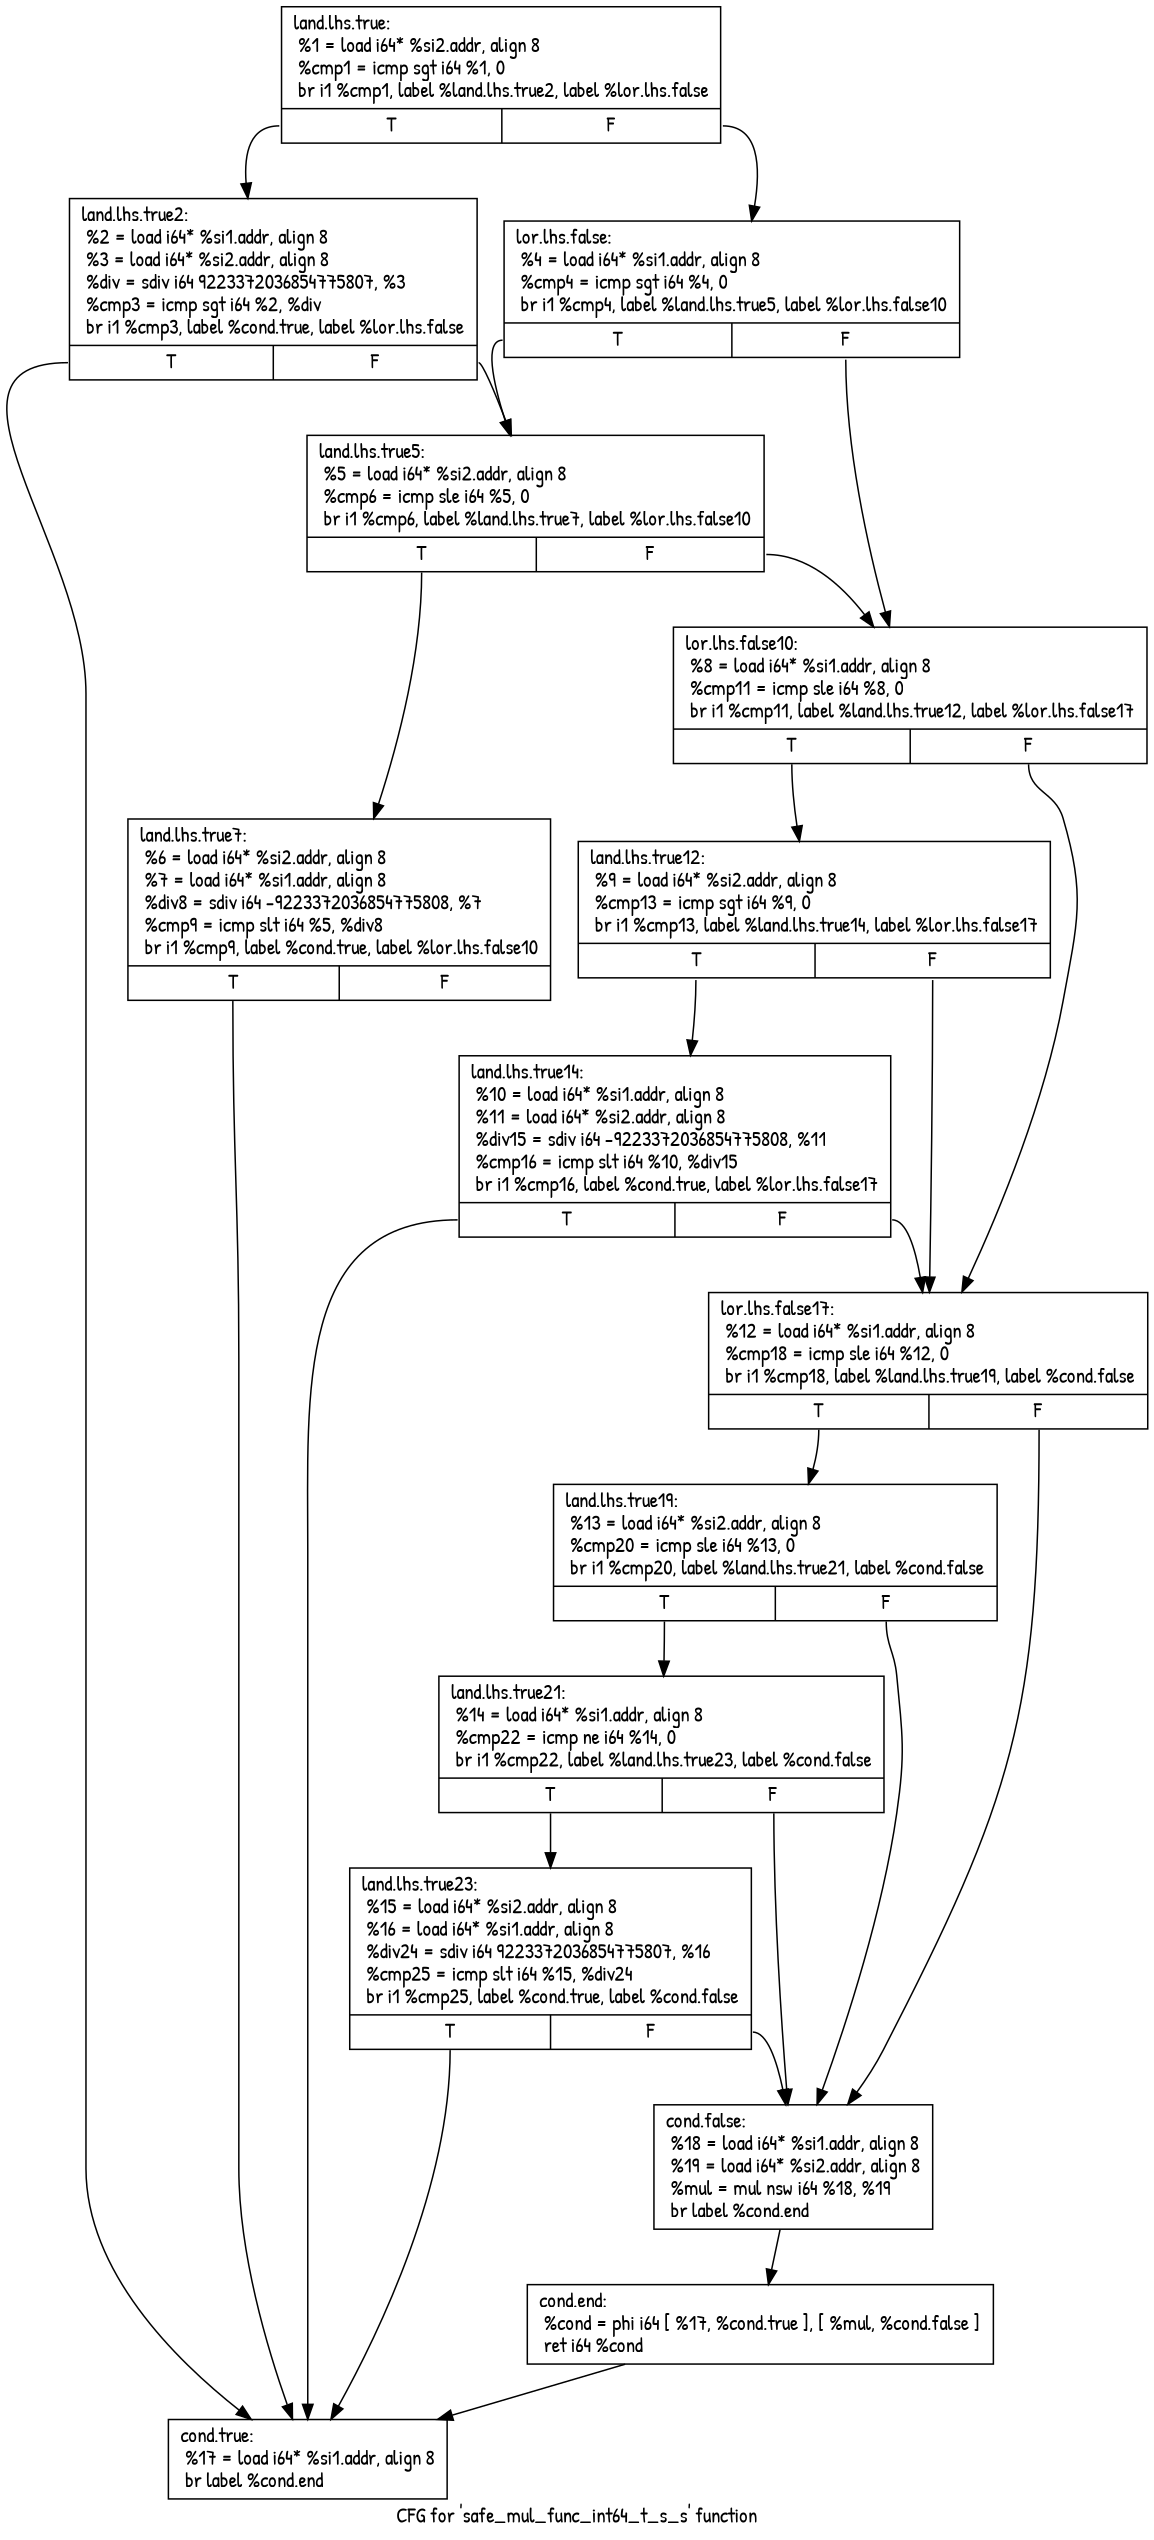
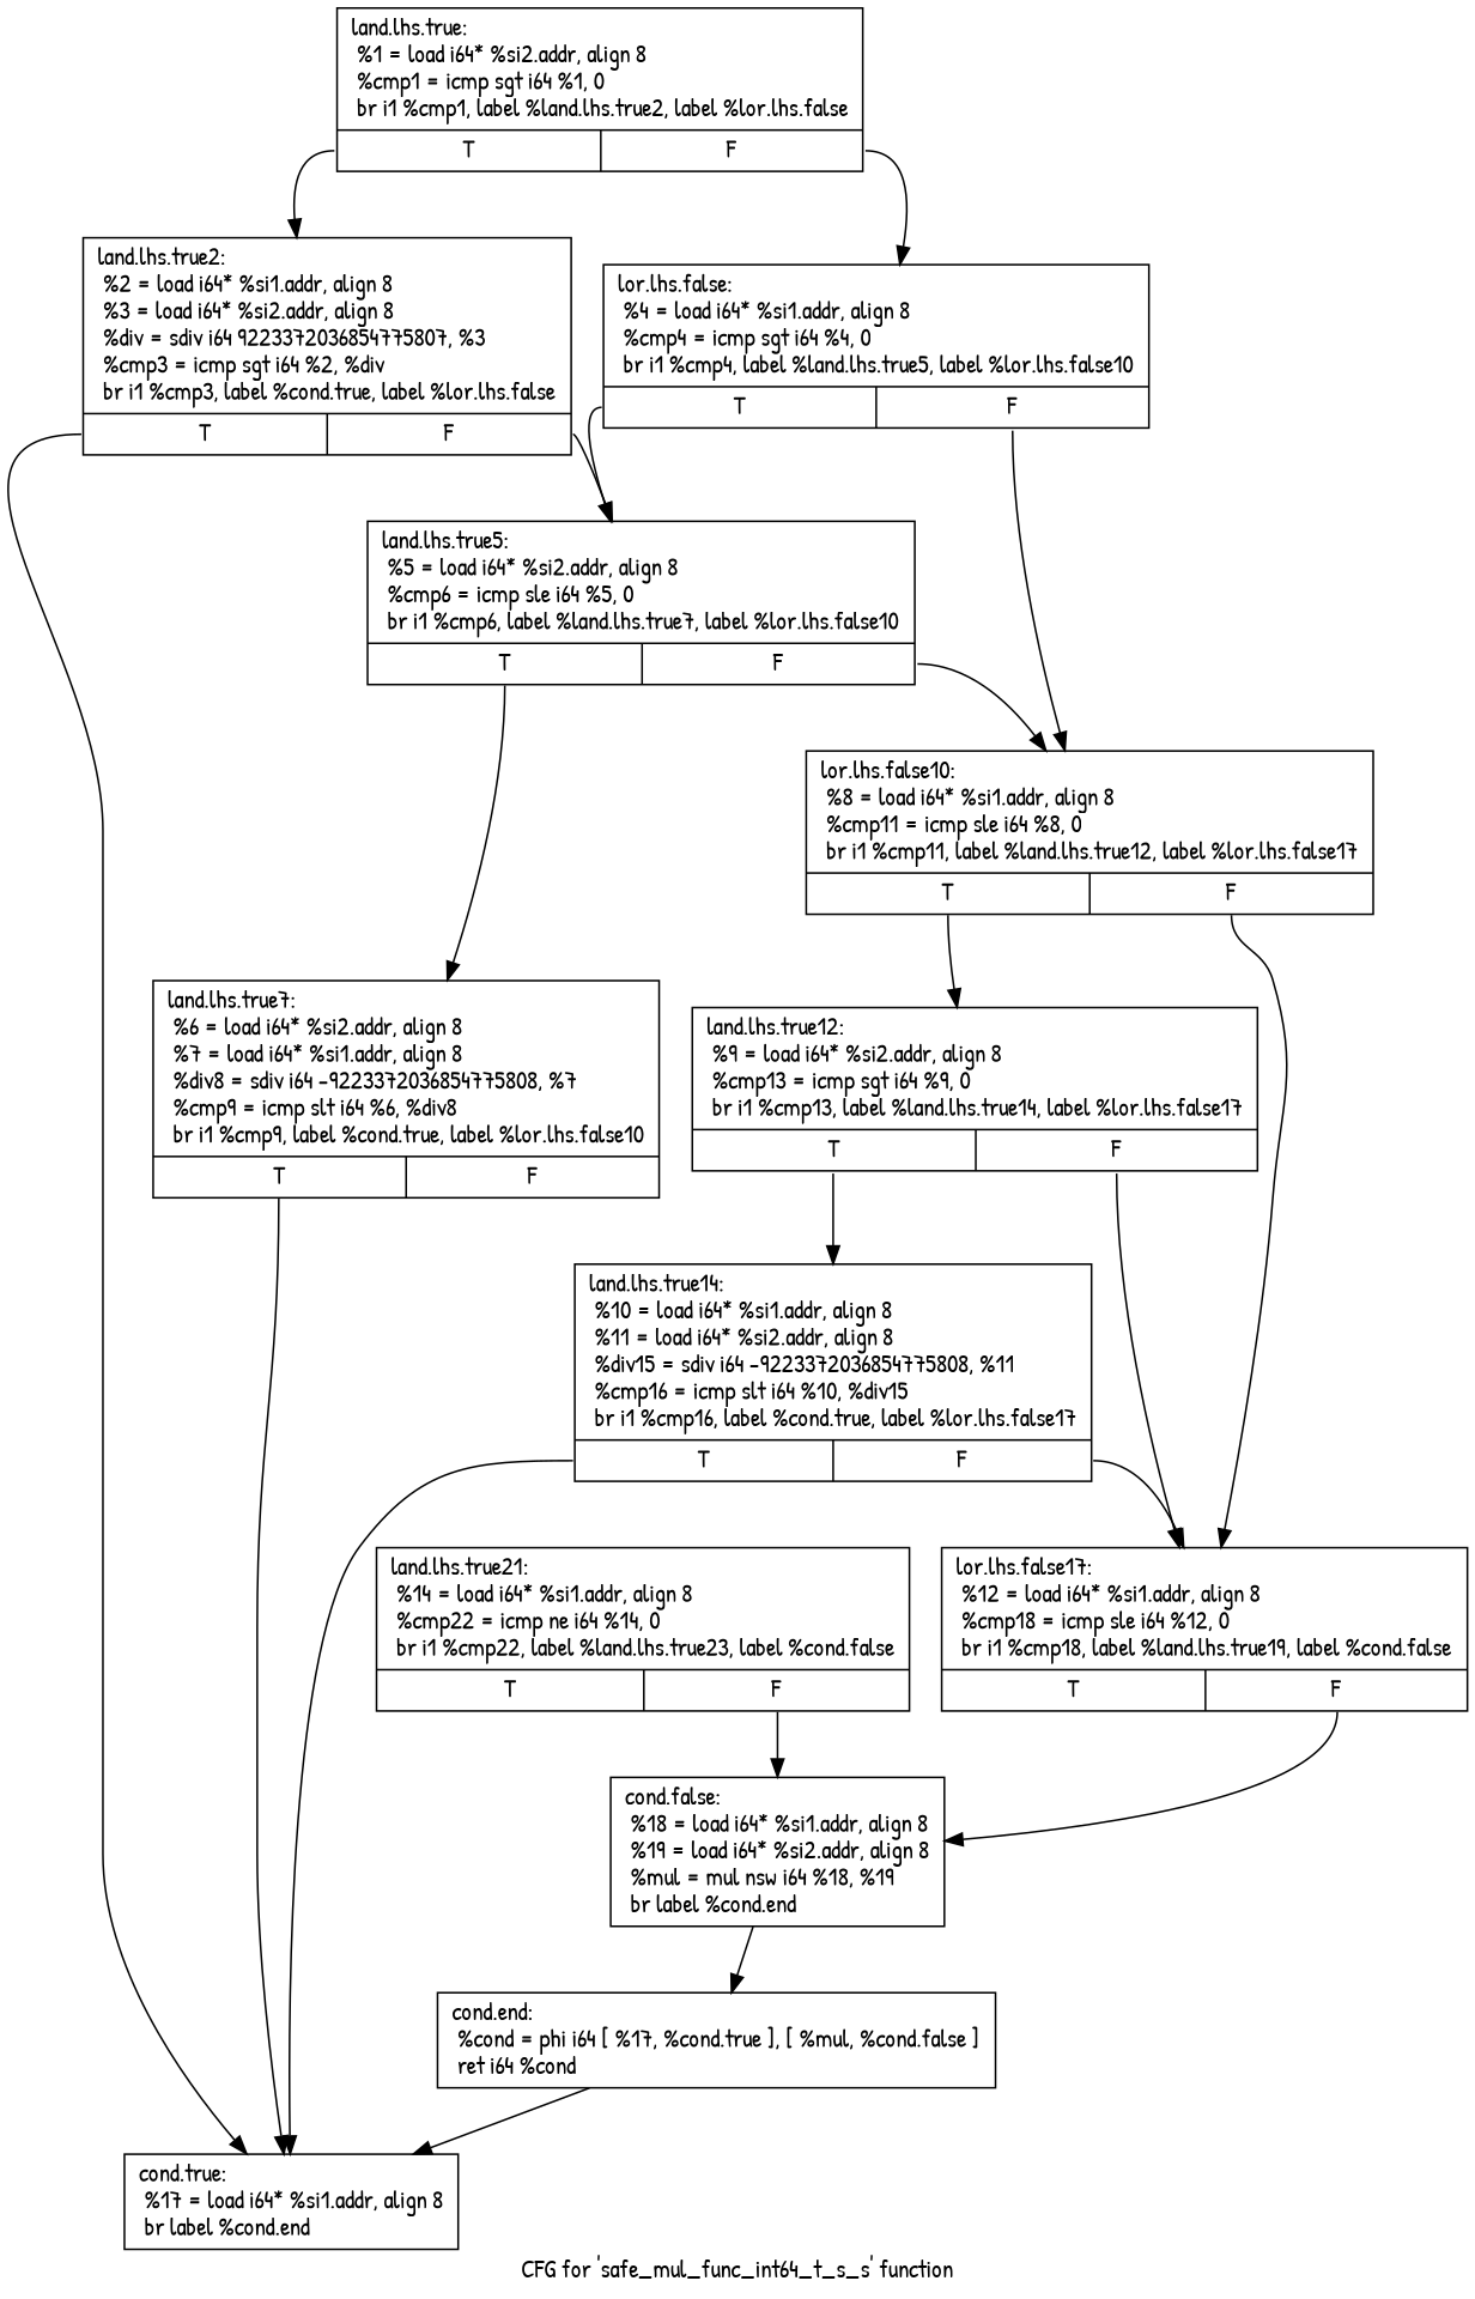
  digraph {
    fontname="Patrick Hand"
    label="CFG for 'safe_mul_func_int64_t_s_s' function"
    node [fontname="Patrick Hand" shape=record]
    edge [fontname="Patrick Hand" tailport=s0]
    n1 [label="{land.lhs.true:                                    \l  %1 = load i64* %si2.addr, align 8\l  %cmp1 = icmp sgt i64 %1, 0\l  br i1 %cmp1, label %land.lhs.true2, label %lor.lhs.false\l|{<s0>T|<s1>F}}"]
    n2 [label="{lor.lhs.false:                                    \l  %4 = load i64* %si1.addr, align 8\l  %cmp4 = icmp sgt i64 %4, 0\l  br i1 %cmp4, label %land.lhs.true5, label %lor.lhs.false10\l|{<s0>T|<s1>F}}"]
    n3 [label="{land.lhs.true2:                                   \l  %2 = load i64* %si1.addr, align 8\l  %3 = load i64* %si2.addr, align 8\l  %div = sdiv i64 9223372036854775807, %3\l  %cmp3 = icmp sgt i64 %2, %div\l  br i1 %cmp3, label %cond.true, label %lor.lhs.false\l|{<s0>T|<s1>F}}"]
    n4 [label="{land.lhs.true5:                                   \l  %5 = load i64* %si2.addr, align 8\l  %cmp6 = icmp sle i64 %5, 0\l  br i1 %cmp6, label %land.lhs.true7, label %lor.lhs.false10\l|{<s0>T|<s1>F}}"]
    n5 [label="{lor.lhs.false10:                                  \l  %8 = load i64* %si1.addr, align 8\l  %cmp11 = icmp sle i64 %8, 0\l  br i1 %cmp11, label %land.lhs.true12, label %lor.lhs.false17\l|{<s0>T|<s1>F}}"]
    n6 [label="{cond.true:                                        \l  %17 = load i64* %si1.addr, align 8\l  br label %cond.end\l}"]
-   n7 [label="{land.lhs.true7:                                   \l  %6 = load i64* %si2.addr, align 8\l  %7 = load i64* %si1.addr, align 8\l  %div8 = sdiv i64 -9223372036854775808, %7\l  %cmp9 = icmp slt i64 %5, %div8\l  br i1 %cmp9, label %cond.true, label %lor.lhs.false10\l|{<s0>T|<s1>F}}"]
+   n7 [label="{land.lhs.true7:                                   \l  %6 = load i64* %si2.addr, align 8\l  %7 = load i64* %si1.addr, align 8\l  %div8 = sdiv i64 -9223372036854775808, %7\l  %cmp9 = icmp slt i64 %6, %div8\l  br i1 %cmp9, label %cond.true, label %lor.lhs.false10\l|{<s0>T|<s1>F}}"]
    n8 [label="{land.lhs.true12:                                  \l  %9 = load i64* %si2.addr, align 8\l  %cmp13 = icmp sgt i64 %9, 0\l  br i1 %cmp13, label %land.lhs.true14, label %lor.lhs.false17\l|{<s0>T|<s1>F}}"]
    n9 [label="{lor.lhs.false17:                                  \l  %12 = load i64* %si1.addr, align 8\l  %cmp18 = icmp sle i64 %12, 0\l  br i1 %cmp18, label %land.lhs.true19, label %cond.false\l|{<s0>T|<s1>F}}"]
    n10 [label="{cond.end:                                         \l  %cond = phi i64 [ %17, %cond.true ], [ %mul, %cond.false ]\l  ret i64 %cond\l}"]
    n11 [label="{land.lhs.true14:                                  \l  %10 = load i64* %si1.addr, align 8\l  %11 = load i64* %si2.addr, align 8\l  %div15 = sdiv i64 -9223372036854775808, %11\l  %cmp16 = icmp slt i64 %10, %div15\l  br i1 %cmp16, label %cond.true, label %lor.lhs.false17\l|{<s0>T|<s1>F}}"]
-   n12 [label="{land.lhs.true19:                                  \l  %13 = load i64* %si2.addr, align 8\l  %cmp20 = icmp sle i64 %13, 0\l  br i1 %cmp20, label %land.lhs.true21, label %cond.false\l|{<s0>T|<s1>F}}"]
    n13 [label="{cond.false:                                       \l  %18 = load i64* %si1.addr, align 8\l  %19 = load i64* %si2.addr, align 8\l  %mul = mul nsw i64 %18, %19\l  br label %cond.end\l}"]
    n14 [label="{land.lhs.true21:                                  \l  %14 = load i64* %si1.addr, align 8\l  %cmp22 = icmp ne i64 %14, 0\l  br i1 %cmp22, label %land.lhs.true23, label %cond.false\l|{<s0>T|<s1>F}}"]
-   n15 [label="{land.lhs.true23:                                  \l  %15 = load i64* %si2.addr, align 8\l  %16 = load i64* %si1.addr, align 8\l  %div24 = sdiv i64 9223372036854775807, %16\l  %cmp25 = icmp slt i64 %15, %div24\l  br i1 %cmp25, label %cond.true, label %cond.false\l|{<s0>T|<s1>F}}"]
    n1 -> n2 [tailport=s1]
    n1 -> n3
    n2 -> n4
    n2 -> n5 [tailport=s1]
    n3 -> n4 [tailport=s1]
    n3 -> n6
    n4 -> n5 [tailport=s1]
    n4 -> n7
    n5 -> n8
    n5 -> n9 [tailport=s1]
    n7 -> n6
    n8 -> n9 [tailport=s1]
    n8 -> n11
-   n9 -> n12
    n9 -> n13 [tailport=s1]
    n10 -> n6
    n11 -> n6
    n11 -> n9 [tailport=s1]
-   n12 -> n13 [tailport=s1]
-   n12 -> n14
    n13 -> n10
    n14 -> n13 [tailport=s1]
-   n14 -> n15
-   n15 -> n6
-   n15 -> n13 [tailport=s1]
  }
